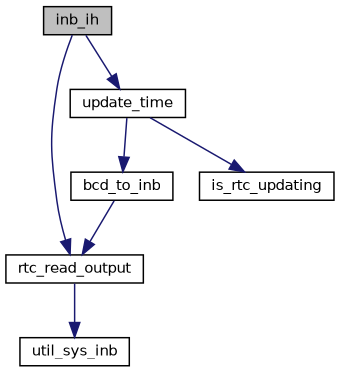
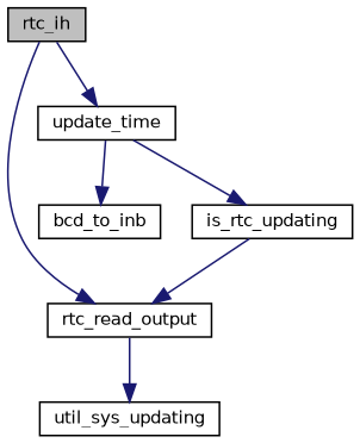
  digraph {
    rankdir=TB
    node [color=black fillcolor=white fontname=Helvetica fontsize=10 shape=record style=filled]
    edge [color=midnightblue fontname=Helvetica fontsize=10 labelfontname=Helvetica labelfontsize=10 style=solid]
-   n1 [fillcolor=grey75 fontcolor=black height=0.2 label=inb_ih width=0.4]
+   n1 [fillcolor=grey75 fontcolor=black height=0.2 label=rtc_ih width=0.4]
    n2 [height=0.2 label=rtc_read_output width=0.4]
    n3 [height=0.2 label=update_time width=0.4]
-   n4 [height=0.2 label=util_sys_inb width=0.4]
+   n4 [height=0.2 label=util_sys_updating width=0.4]
    n5 [height=0.2 label=bcd_to_inb width=0.4]
    n6 [height=0.2 label=is_rtc_updating width=0.4]
    n1 -> n2
    n1 -> n3
    n2 -> n4
    n3 -> n5
    n3 -> n6
-   n5 -> n2
+   n6 -> n2
  }
